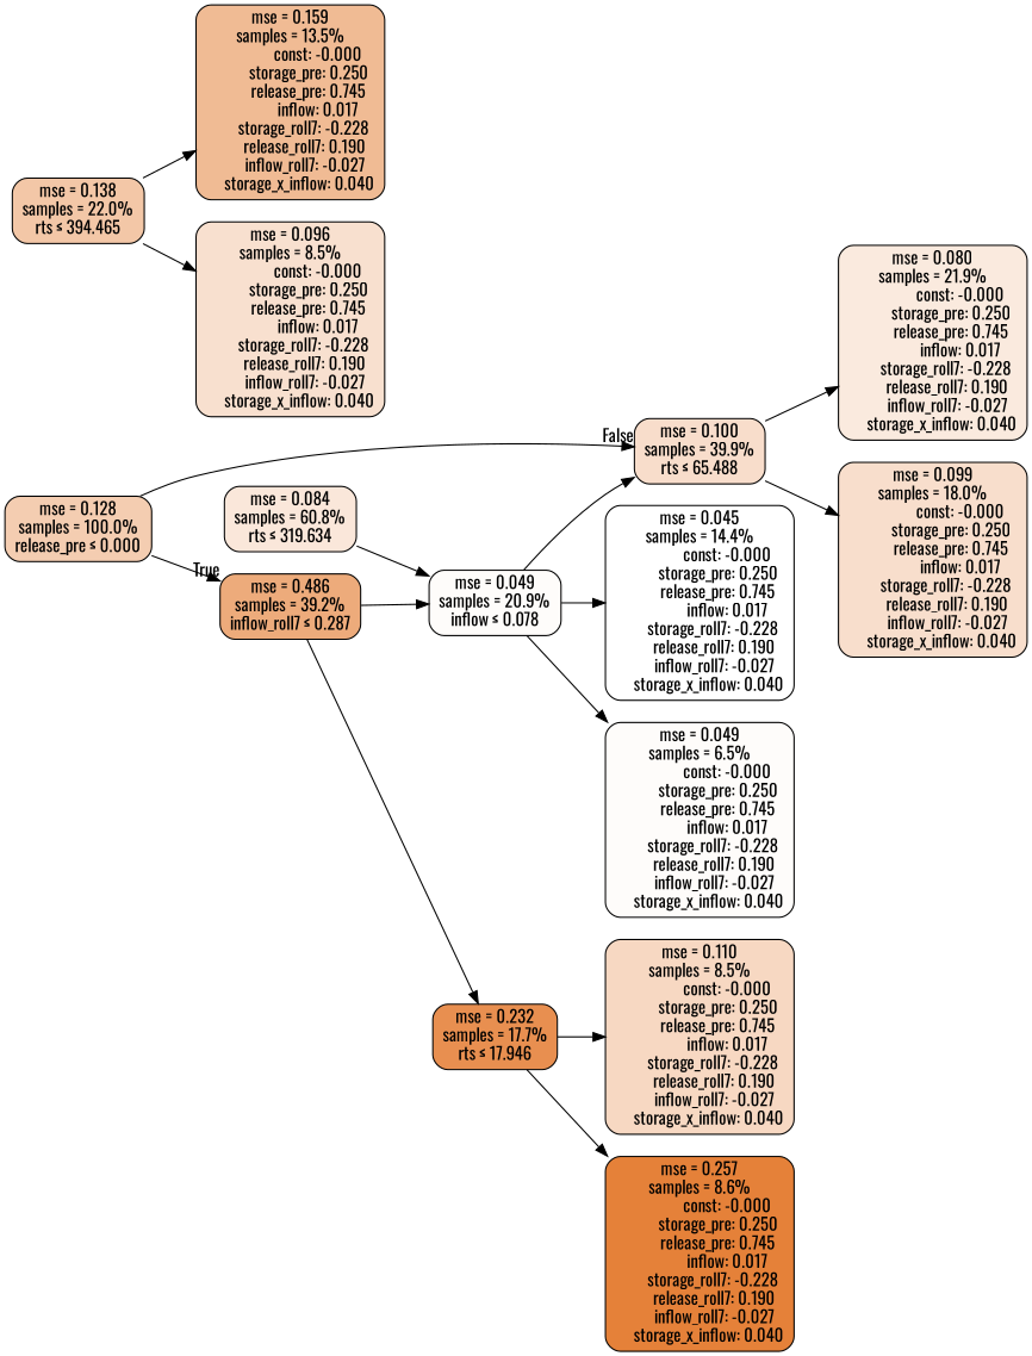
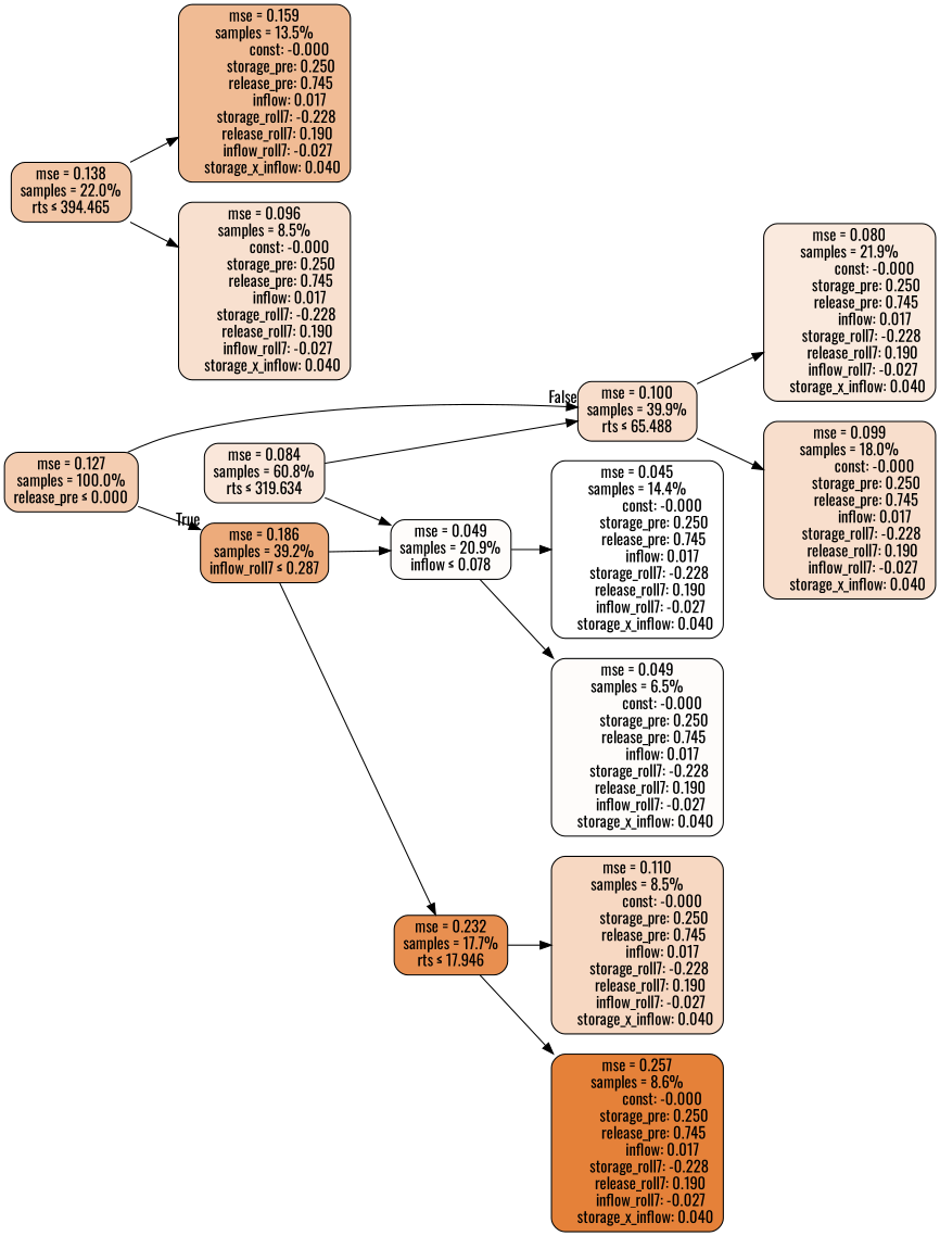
  digraph {
    fontname=Oswald
    rankdir=LR
    node [color=black fillcolor="#fefcfa" fontname=Oswald shape=rectangle style="filled, rounded"]
    edge [fontname=Oswald]
-   n1 [fillcolor="#f4cdb1" label="mse = 0.128\nsamples = 100.0%\nrelease_pre &le; 0.000"]
-   n2 [fillcolor="#edab7b" label="mse = 0.486\nsamples = 39.2%\ninflow_roll7 &le; 0.287"]
+   n1 [fillcolor="#f4cdb1" label="mse = 0.127\nsamples = 100.0%\nrelease_pre &le; 0.000"]
+   n2 [fillcolor="#edab7b" label="mse = 0.186\nsamples = 39.2%\ninflow_roll7 &le; 0.287"]
    n3 [fillcolor="#f8ddcb" label="mse = 0.100\nsamples = 39.9%\nrts &le; 65.488"]
    n4 [fillcolor="#fae7da" label="mse = 0.084\nsamples = 60.8%\nrts &le; 319.634"]
    n5 [label="mse = 0.049\nsamples = 20.9%\ninflow &le; 0.078"]
    n6 [fillcolor="#e88f50" label="mse = 0.232\nsamples = 17.7%\nrts &le; 17.946"]
    n7 [fillcolor="#faeade" label="mse = 0.080\nsamples = 21.9%\n               const: -0.000\n          storage_pre: 0.250\n          release_pre: 0.745\n               inflow: 0.017\n       storage_roll7: -0.228\n        release_roll7: 0.190\n        inflow_roll7: -0.027\n     storage_x_inflow: 0.040"]
    n8 [fillcolor="#f8decc" label="mse = 0.099\nsamples = 18.0%\n               const: -0.000\n          storage_pre: 0.250\n          release_pre: 0.745\n               inflow: 0.017\n       storage_roll7: -0.228\n        release_roll7: 0.190\n        inflow_roll7: -0.027\n     storage_x_inflow: 0.040"]
    n9 [fillcolor="#ffffff" label="mse = 0.045\nsamples = 14.4%\n               const: -0.000\n          storage_pre: 0.250\n          release_pre: 0.745\n               inflow: 0.017\n       storage_roll7: -0.228\n        release_roll7: 0.190\n        inflow_roll7: -0.027\n     storage_x_inflow: 0.040"]
    n10 [label="mse = 0.049\nsamples = 6.5%\n               const: -0.000\n          storage_pre: 0.250\n          release_pre: 0.745\n               inflow: 0.017\n       storage_roll7: -0.228\n        release_roll7: 0.190\n        inflow_roll7: -0.027\n     storage_x_inflow: 0.040"]
    n11 [fillcolor="#f3c7a7" label="mse = 0.138\nsamples = 22.0%\nrts &le; 394.465"]
    n12 [fillcolor="#f0bb94" label="mse = 0.159\nsamples = 13.5%\n               const: -0.000\n          storage_pre: 0.250\n          release_pre: 0.745\n               inflow: 0.017\n       storage_roll7: -0.228\n        release_roll7: 0.190\n        inflow_roll7: -0.027\n     storage_x_inflow: 0.040"]
    n13 [fillcolor="#f8e0cf" label="mse = 0.096\nsamples = 8.5%\n               const: -0.000\n          storage_pre: 0.250\n          release_pre: 0.745\n               inflow: 0.017\n       storage_roll7: -0.228\n        release_roll7: 0.190\n        inflow_roll7: -0.027\n     storage_x_inflow: 0.040"]
    n14 [fillcolor="#f7d8c2" label="mse = 0.110\nsamples = 8.5%\n               const: -0.000\n          storage_pre: 0.250\n          release_pre: 0.745\n               inflow: 0.017\n       storage_roll7: -0.228\n        release_roll7: 0.190\n        inflow_roll7: -0.027\n     storage_x_inflow: 0.040"]
    n15 [fillcolor="#e58139" label="mse = 0.257\nsamples = 8.6%\n               const: -0.000\n          storage_pre: 0.250\n          release_pre: 0.745\n               inflow: 0.017\n       storage_roll7: -0.228\n        release_roll7: 0.190\n        inflow_roll7: -0.027\n     storage_x_inflow: 0.040"]
    n1 -> n2 [headlabel=True labelangle=-45 labeldistance=2.5]
    n1 -> n3 [headlabel=False labelangle=45 labeldistance=2.5]
    n2 -> n5
    n2 -> n6
    n3 -> n7
    n3 -> n8
-   n5 -> n3
+   n4 -> n3
    n4 -> n5
    n5 -> n9
    n5 -> n10
    n6 -> n14
    n6 -> n15
    n11 -> n12
    n11 -> n13
  }
